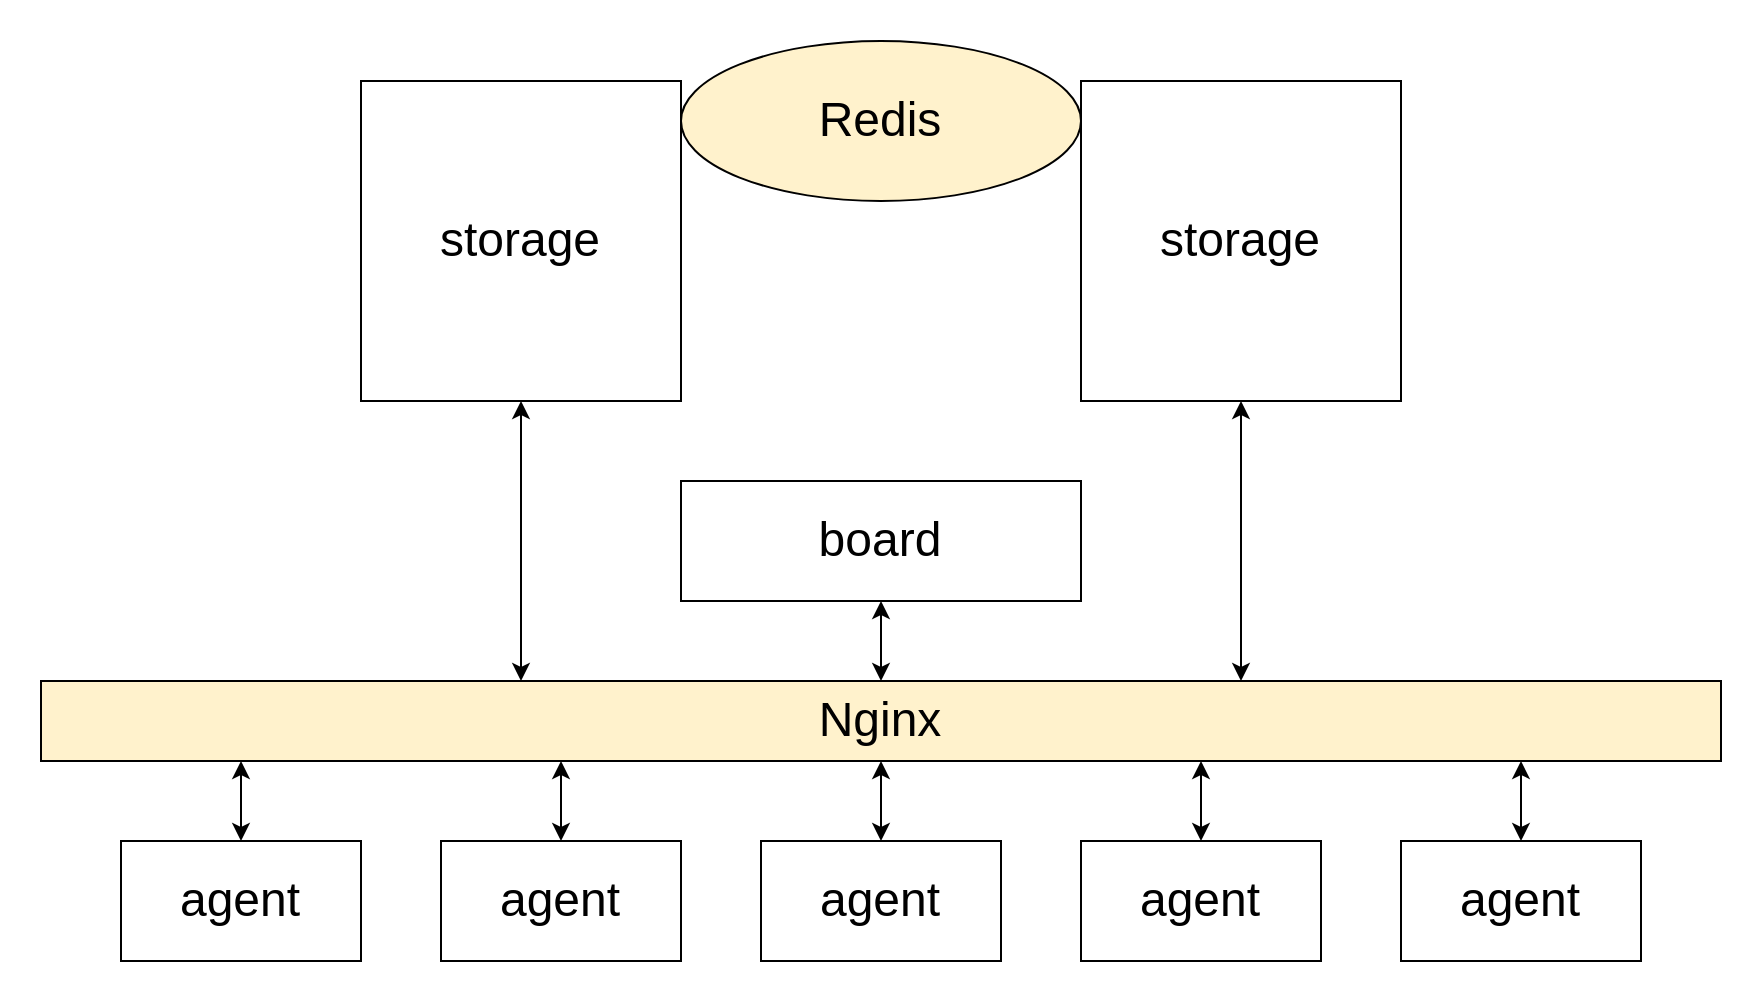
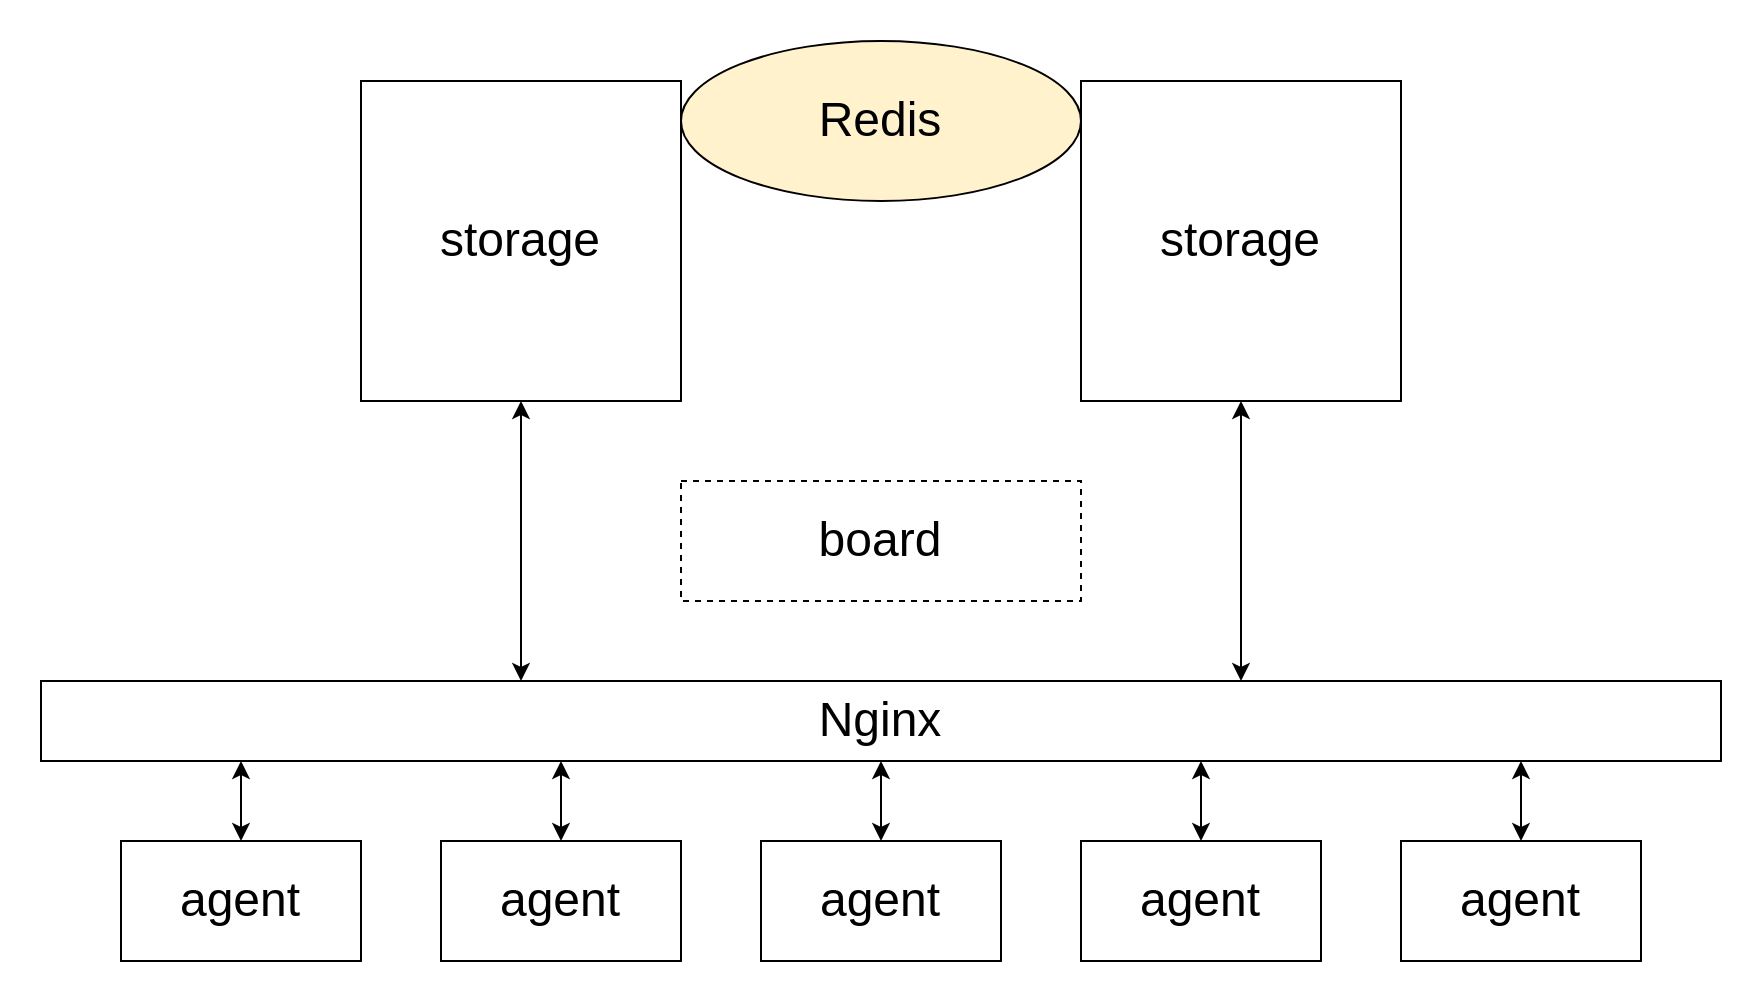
  <mxCell id="0" />
  <mxCell id="1" parent="0" />
  <mxCell id="2" style="edgeStyle=orthogonalEdgeStyle;rounded=0;orthogonalLoop=1;jettySize=auto;html=1;exitX=0.5;exitY=0;exitDx=0;exitDy=0;startArrow=classic;startFill=1;" edge="1" parent="1" source="3"><mxGeometry relative="1" as="geometry"><mxPoint x="600" y="380" as="targetPoint" /></mxGeometry></mxCell>
  <mxCell id="3" value="&lt;font style=&quot;font-size: 24px&quot;&gt;agent&lt;/font&gt;" style="rounded=0;whiteSpace=wrap;html=1;" parent="1" vertex="1"><mxGeometry x="540" y="420" width="120" height="60" as="geometry" /></mxCell>
  <mxCell id="4" style="edgeStyle=orthogonalEdgeStyle;rounded=0;orthogonalLoop=1;jettySize=auto;html=1;exitX=0.5;exitY=0;exitDx=0;exitDy=0;entryX=0.5;entryY=1;entryDx=0;entryDy=0;startArrow=classic;startFill=1;" parent="1" source="5" target="10" edge="1"><mxGeometry relative="1" as="geometry" /></mxCell>
  <mxCell id="5" value="&lt;font style=&quot;font-size: 24px&quot;&gt;agent&lt;/font&gt;" style="rounded=0;whiteSpace=wrap;html=1;" parent="1" vertex="1"><mxGeometry x="380" y="420" width="120" height="60" as="geometry" /></mxCell>
  <mxCell id="6" style="edgeStyle=orthogonalEdgeStyle;rounded=0;orthogonalLoop=1;jettySize=auto;html=1;exitX=0.5;exitY=0;exitDx=0;exitDy=0;startArrow=classic;startFill=1;" edge="1" parent="1" source="7"><mxGeometry relative="1" as="geometry"><mxPoint x="280" y="380" as="targetPoint" /></mxGeometry></mxCell>
  <mxCell id="7" value="&lt;font style=&quot;font-size: 24px&quot;&gt;agent&lt;/font&gt;" style="rounded=0;whiteSpace=wrap;html=1;" parent="1" vertex="1"><mxGeometry x="220" y="420" width="120" height="60" as="geometry" /></mxCell>
  <mxCell id="8" style="edgeStyle=orthogonalEdgeStyle;rounded=0;orthogonalLoop=1;jettySize=auto;html=1;exitX=0.5;exitY=0;exitDx=0;exitDy=0;startArrow=classic;startFill=1;" edge="1" parent="1" source="9"><mxGeometry relative="1" as="geometry"><mxPoint x="120" y="380" as="targetPoint" /></mxGeometry></mxCell>
  <mxCell id="9" value="&lt;font style=&quot;font-size: 24px&quot;&gt;agent&lt;/font&gt;" style="rounded=0;whiteSpace=wrap;html=1;" parent="1" vertex="1"><mxGeometry x="60" y="420" width="120" height="60" as="geometry" /></mxCell>
- <mxCell id="10" value="&lt;font style=&quot;font-size: 24px&quot;&gt;Nginx&lt;/font&gt;" style="rounded=0;whiteSpace=wrap;html=1;fillColor=#fff2cc;" parent="1" vertex="1"><mxGeometry x="20" y="340" width="840" height="40" as="geometry" /></mxCell>
- <mxCell id="11" style="edgeStyle=orthogonalEdgeStyle;rounded=0;orthogonalLoop=1;jettySize=auto;html=1;exitX=0.5;exitY=1;exitDx=0;exitDy=0;entryX=0.5;entryY=0;entryDx=0;entryDy=0;startArrow=classic;startFill=1;" parent="1" source="12" target="10" edge="1"><mxGeometry relative="1" as="geometry" /></mxCell>
- <mxCell id="12" value="&lt;font style=&quot;font-size: 24px&quot;&gt;board&lt;/font&gt;" style="rounded=0;whiteSpace=wrap;html=1;" parent="1" vertex="1"><mxGeometry x="340" y="240" width="200" height="60" as="geometry" /></mxCell>
+ <mxCell id="10" value="&lt;font style=&quot;font-size: 24px&quot;&gt;Nginx&lt;/font&gt;" style="rounded=0;whiteSpace=wrap;html=1;fillColor=#ffffff;" parent="1" vertex="1"><mxGeometry x="20" y="340" width="840" height="40" as="geometry" /></mxCell>
+ <mxCell id="12" value="&lt;font style=&quot;font-size: 24px&quot;&gt;board&lt;/font&gt;" style="rounded=0;whiteSpace=wrap;html=1;dashed=1;" parent="1" vertex="1"><mxGeometry x="340" y="240" width="200" height="60" as="geometry" /></mxCell>
  <mxCell id="13" style="edgeStyle=orthogonalEdgeStyle;rounded=0;orthogonalLoop=1;jettySize=auto;html=1;exitX=0.5;exitY=1;exitDx=0;exitDy=0;startArrow=classic;startFill=1;" edge="1" parent="1" source="14"><mxGeometry relative="1" as="geometry"><mxPoint x="620" y="340" as="targetPoint" /></mxGeometry></mxCell>
  <mxCell id="14" value="&lt;font style=&quot;font-size: 24px&quot;&gt;storage&lt;/font&gt;" style="rounded=0;whiteSpace=wrap;html=1;" parent="1" vertex="1"><mxGeometry x="540" y="40" width="160" height="160" as="geometry" /></mxCell>
  <mxCell id="15" style="edgeStyle=orthogonalEdgeStyle;rounded=0;orthogonalLoop=1;jettySize=auto;html=1;exitX=0.5;exitY=1;exitDx=0;exitDy=0;startArrow=classic;startFill=1;" edge="1" parent="1" source="16"><mxGeometry relative="1" as="geometry"><mxPoint x="260" y="340" as="targetPoint" /></mxGeometry></mxCell>
  <mxCell id="16" value="&lt;span style=&quot;font-size: 24px&quot;&gt;storage&lt;/span&gt;" style="rounded=0;whiteSpace=wrap;html=1;" parent="1" vertex="1"><mxGeometry x="180" y="40" width="160" height="160" as="geometry" /></mxCell>
  <mxCell id="17" style="edgeStyle=orthogonalEdgeStyle;rounded=0;orthogonalLoop=1;jettySize=auto;html=1;exitX=0.5;exitY=0;exitDx=0;exitDy=0;startArrow=classic;startFill=1;" edge="1" parent="1" source="18"><mxGeometry relative="1" as="geometry"><mxPoint x="760" y="380" as="targetPoint" /></mxGeometry></mxCell>
  <mxCell id="18" value="&lt;font style=&quot;font-size: 24px&quot;&gt;agent&lt;/font&gt;" style="rounded=0;whiteSpace=wrap;html=1;" parent="1" vertex="1"><mxGeometry x="700" y="420" width="120" height="60" as="geometry" /></mxCell>
  <mxCell id="19" value="&lt;font style=&quot;font-size: 24px&quot;&gt;Redis&lt;/font&gt;" style="ellipse;whiteSpace=wrap;html=1;fillColor=#fff2cc;" parent="1" vertex="1"><mxGeometry x="340" y="20" width="200" height="80" as="geometry" /></mxCell>
